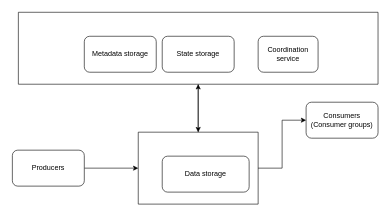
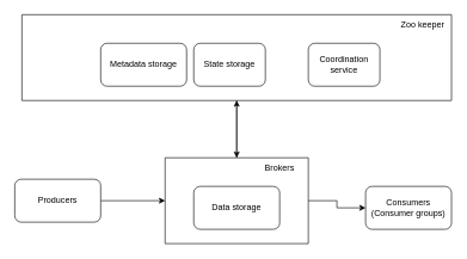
  <mxCell id="0" />
  <mxCell id="1" parent="0" />
  <mxCell id="2" style="edgeStyle=orthogonalEdgeStyle;rounded=0;orthogonalLoop=1;jettySize=auto;html=1;exitX=1;exitY=0.5;exitDx=0;exitDy=0;entryX=0;entryY=0.5;entryDx=0;entryDy=0;" parent="1" source="3" target="6" edge="1"><mxGeometry relative="1" as="geometry" /></mxCell>
  <mxCell id="3" value="Producers" style="rounded=1;whiteSpace=wrap;html=1;" parent="1" vertex="1"><mxGeometry x="20" y="250" width="120" height="60" as="geometry" /></mxCell>
  <mxCell id="4" style="edgeStyle=orthogonalEdgeStyle;rounded=0;orthogonalLoop=1;jettySize=auto;html=1;exitX=1;exitY=0.5;exitDx=0;exitDy=0;entryX=0;entryY=0.5;entryDx=0;entryDy=0;" parent="1" source="6" target="9" edge="1"><mxGeometry relative="1" as="geometry" /></mxCell>
  <mxCell id="5" style="edgeStyle=orthogonalEdgeStyle;rounded=0;orthogonalLoop=1;jettySize=auto;html=1;exitX=0.5;exitY=0;exitDx=0;exitDy=0;entryX=0.5;entryY=1;entryDx=0;entryDy=0;" edge="1" parent="1" source="6" target="11"><mxGeometry relative="1" as="geometry" /></mxCell>
  <mxCell id="6" value="" style="swimlane;startSize=0;" parent="1" vertex="1"><mxGeometry x="230" y="220" width="200" height="120" as="geometry" /></mxCell>
- <mxCell id="7" value="Data storage" style="rounded=1;whiteSpace=wrap;html=1;" parent="6" vertex="1"><mxGeometry x="40" y="40" width="145" height="60" as="geometry" /></mxCell>
- <mxCell id="9" value="Consumers (Consumer groups)" style="rounded=1;whiteSpace=wrap;html=1;" parent="1" vertex="1"><mxGeometry x="510" y="170" width="120" height="60" as="geometry" /></mxCell>
+ <mxCell id="7" value="Data storage" style="rounded=1;whiteSpace=wrap;html=1;" parent="6" vertex="1"><mxGeometry x="40" y="40" width="120" height="60" as="geometry" /></mxCell>
+ <mxCell id="8" value="Brokers" style="text;html=1;align=center;verticalAlign=middle;whiteSpace=wrap;rounded=0;" parent="6" vertex="1"><mxGeometry x="120" width="80" height="30" as="geometry" /></mxCell>
+ <mxCell id="9" value="Consumers (Consumer groups)" style="rounded=1;whiteSpace=wrap;html=1;" parent="1" vertex="1"><mxGeometry x="510" y="260" width="120" height="60" as="geometry" /></mxCell>
  <mxCell id="10" style="edgeStyle=orthogonalEdgeStyle;rounded=0;orthogonalLoop=1;jettySize=auto;html=1;exitX=0.5;exitY=1;exitDx=0;exitDy=0;entryX=0.5;entryY=0;entryDx=0;entryDy=0;" edge="1" parent="1" source="11" target="6"><mxGeometry relative="1" as="geometry" /></mxCell>
  <mxCell id="11" value="" style="swimlane;startSize=0;" vertex="1" parent="1"><mxGeometry x="30" y="20" width="600" height="120" as="geometry" /></mxCell>
- <mxCell id="12" value="State storage" style="rounded=1;whiteSpace=wrap;html=1;" vertex="1" parent="11"><mxGeometry x="240" y="40" width="120" height="60" as="geometry" /></mxCell>
+ <mxCell id="12" value="State storage" style="rounded=1;whiteSpace=wrap;html=1;" vertex="1" parent="11"><mxGeometry x="240" y="40" width="100" height="60" as="geometry" /></mxCell>
  <mxCell id="13" value="Metadata storage" style="rounded=1;whiteSpace=wrap;html=1;" vertex="1" parent="11"><mxGeometry x="110" y="40" width="120" height="60" as="geometry" /></mxCell>
  <mxCell id="14" value="Coordination service" style="rounded=1;whiteSpace=wrap;html=1;" vertex="1" parent="11"><mxGeometry x="400" y="40" width="100" height="60" as="geometry" /></mxCell>
+ <mxCell id="15" value="Zoo keeper" style="text;html=1;align=center;verticalAlign=middle;whiteSpace=wrap;rounded=0;" vertex="1" parent="11"><mxGeometry x="520" width="80" height="30" as="geometry" /></mxCell>
